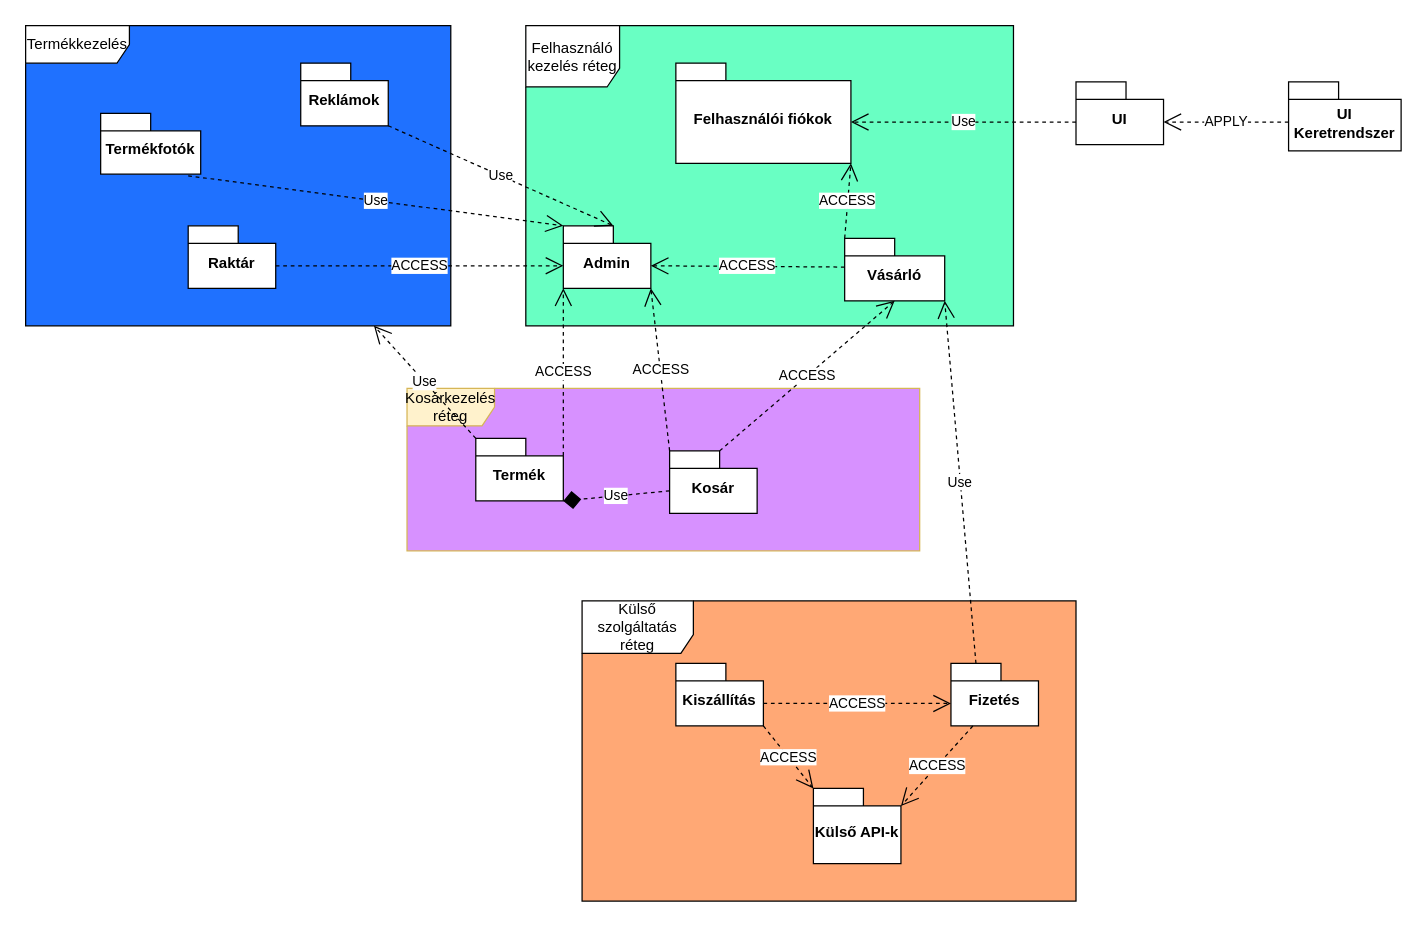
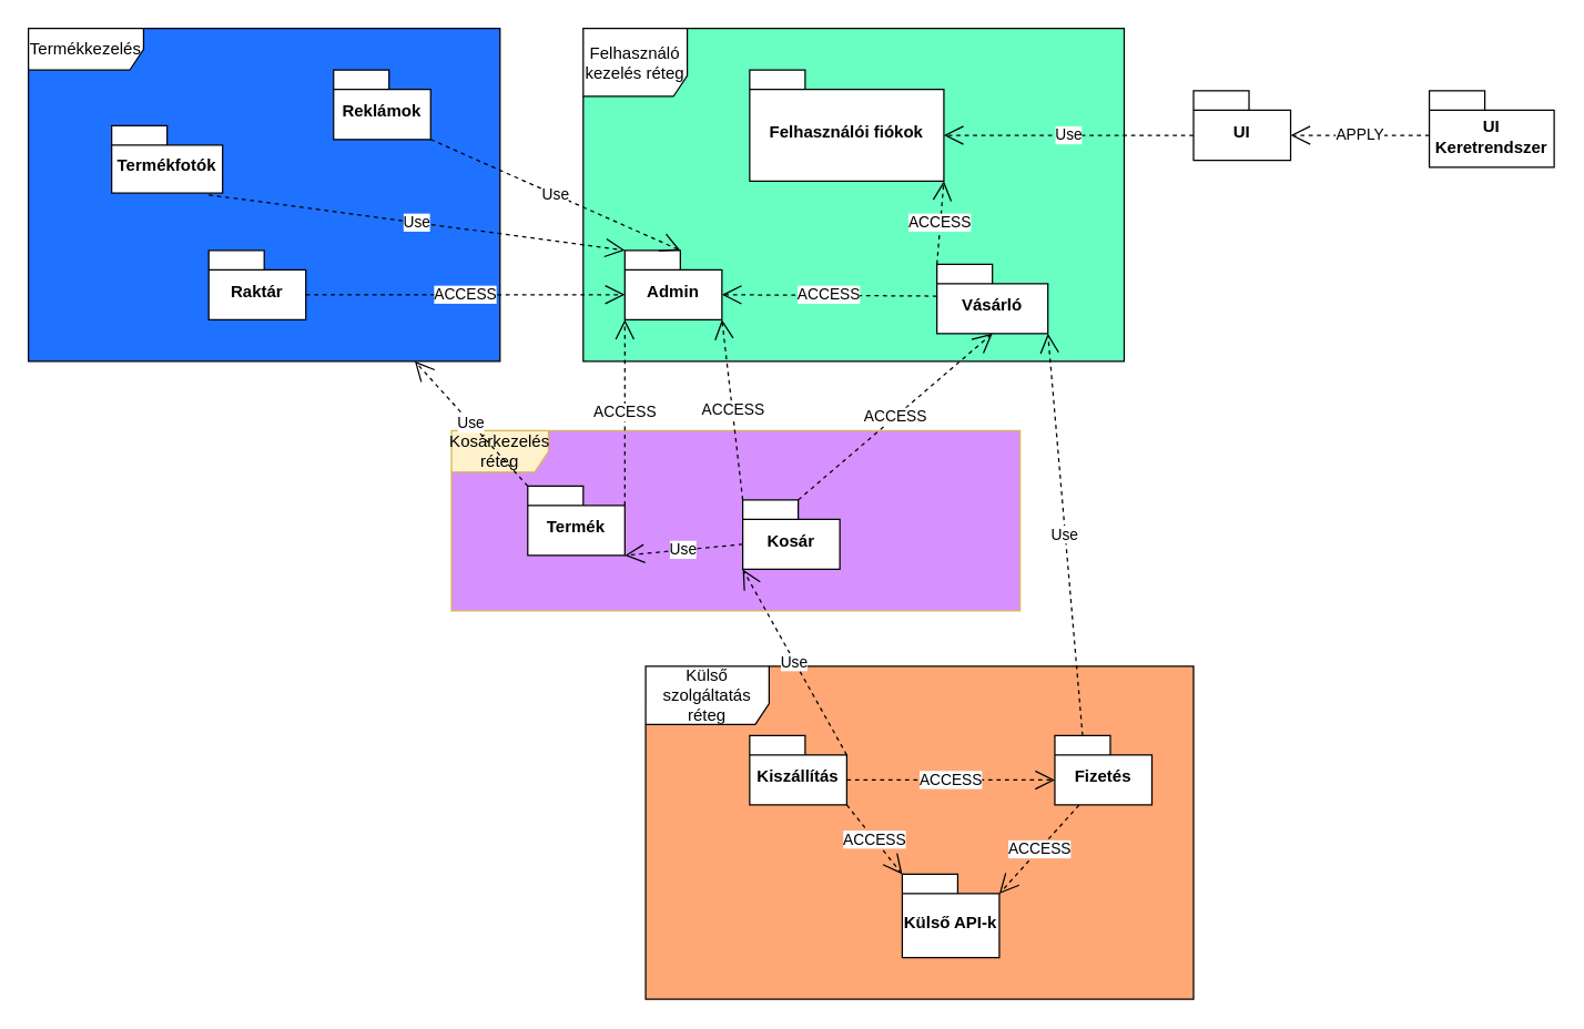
  <mxCell id="0" />
  <mxCell id="1" parent="0" />
  <mxCell id="2" value="Termékkezelés" style="shape=umlFrame;whiteSpace=wrap;html=1;pointerEvents=0;swimlaneFillColor=#1F71FF;width=83;" vertex="1" parent="1"><mxGeometry x="20" y="20" width="340" height="240" as="geometry" /></mxCell>
  <mxCell id="3" value="Külső szolgáltatás réteg" style="shape=umlFrame;whiteSpace=wrap;html=1;pointerEvents=0;swimlaneFillColor=#FFA875;width=89;overflow=fill;height=42;" vertex="1" parent="1"><mxGeometry x="465" y="480" width="395" height="240" as="geometry" /></mxCell>
  <mxCell id="4" value="Felhasználó kezelés réteg" style="shape=umlFrame;whiteSpace=wrap;html=1;pointerEvents=0;swimlaneFillColor=#69FFC3;width=75;height=49;fillOpacity=100;strokeOpacity=100;overflow=visible;perimeter=rectanglePerimeter;container=0;collapsible=0;dropTarget=0;expand=1;snapToPoint=0;allowArrows=1;connectable=1;" vertex="1" parent="1"><mxGeometry x="420" y="20" width="390" height="240" as="geometry" /></mxCell>
  <mxCell id="5" value="Kosárkezelés&lt;br&gt;réteg" style="shape=umlFrame;whiteSpace=wrap;html=1;pointerEvents=0;fillColor=#fff2cc;strokeColor=#d6b656;swimlaneFillColor=#D791FF;width=70;" vertex="1" parent="1"><mxGeometry x="325" y="310" width="410" height="130" as="geometry" /></mxCell>
  <mxCell id="6" value="Felhasználói fiókok" style="shape=folder;fontStyle=1;spacingTop=10;tabWidth=40;tabHeight=14;tabPosition=left;html=1;whiteSpace=wrap;" vertex="1" parent="1"><mxGeometry x="540" y="50" width="140" height="80" as="geometry" /></mxCell>
  <mxCell id="7" value="Admin" style="shape=folder;fontStyle=1;spacingTop=10;tabWidth=40;tabHeight=14;tabPosition=left;html=1;whiteSpace=wrap;" vertex="1" parent="1"><mxGeometry x="450" y="180" width="70" height="50" as="geometry" /></mxCell>
  <mxCell id="8" value="Vásárló" style="shape=folder;fontStyle=1;spacingTop=10;tabWidth=40;tabHeight=14;tabPosition=left;html=1;whiteSpace=wrap;" vertex="1" parent="1"><mxGeometry x="675" y="190" width="80" height="50" as="geometry" /></mxCell>
  <mxCell id="9" value="UI" style="shape=folder;fontStyle=1;spacingTop=10;tabWidth=40;tabHeight=14;tabPosition=left;html=1;whiteSpace=wrap;" vertex="1" parent="1"><mxGeometry x="860" y="65" width="70" height="50" as="geometry" /></mxCell>
  <mxCell id="10" value="Külső API-k" style="shape=folder;fontStyle=1;spacingTop=10;tabWidth=40;tabHeight=14;tabPosition=left;html=1;whiteSpace=wrap;" vertex="1" parent="1"><mxGeometry x="650" y="630" width="70" height="60" as="geometry" /></mxCell>
  <mxCell id="11" value="Fizetés" style="shape=folder;fontStyle=1;spacingTop=10;tabWidth=40;tabHeight=14;tabPosition=left;html=1;whiteSpace=wrap;" vertex="1" parent="1"><mxGeometry x="760" y="530" width="70" height="50" as="geometry" /></mxCell>
  <mxCell id="12" value="Kosár" style="shape=folder;fontStyle=1;spacingTop=10;tabWidth=40;tabHeight=14;tabPosition=left;html=1;whiteSpace=wrap;" vertex="1" parent="1"><mxGeometry x="535" y="360" width="70" height="50" as="geometry" /></mxCell>
  <mxCell id="13" value="Kiszállítás" style="shape=folder;fontStyle=1;spacingTop=10;tabWidth=40;tabHeight=14;tabPosition=left;html=1;whiteSpace=wrap;" vertex="1" parent="1"><mxGeometry x="540" y="530" width="70" height="50" as="geometry" /></mxCell>
  <mxCell id="14" value="Termék" style="shape=folder;fontStyle=1;spacingTop=10;tabWidth=40;tabHeight=14;tabPosition=left;html=1;whiteSpace=wrap;" vertex="1" parent="1"><mxGeometry x="380" y="350" width="70" height="50" as="geometry" /></mxCell>
  <mxCell id="15" value="ACCESS" style="endArrow=open;endSize=12;dashed=1;html=1;rounded=0;exitX=0;exitY=0;exitDx=70;exitDy=14;exitPerimeter=0;entryX=0;entryY=0;entryDx=0;entryDy=50;entryPerimeter=0;" edge="1" parent="1" source="14" target="7"><mxGeometry width="160" relative="1" as="geometry"><mxPoint x="590" y="410" as="sourcePoint" /><mxPoint x="500" y="340" as="targetPoint" /></mxGeometry></mxCell>
  <mxCell id="16" value="ACCESS" style="endArrow=open;endSize=12;dashed=1;html=1;rounded=0;exitX=0;exitY=0;exitDx=0;exitDy=0;exitPerimeter=0;entryX=0;entryY=0;entryDx=70;entryDy=50;entryPerimeter=0;" edge="1" parent="1" source="12" target="7"><mxGeometry width="160" relative="1" as="geometry"><mxPoint x="590" y="410" as="sourcePoint" /><mxPoint x="550" y="310" as="targetPoint" /></mxGeometry></mxCell>
  <mxCell id="17" value="ACCESS" style="endArrow=open;endSize=12;dashed=1;html=1;rounded=0;exitX=0;exitY=0;exitDx=40;exitDy=0;exitPerimeter=0;entryX=0.5;entryY=1;entryDx=0;entryDy=0;entryPerimeter=0;" edge="1" parent="1" source="12" target="8"><mxGeometry width="160" relative="1" as="geometry"><mxPoint x="590" y="310" as="sourcePoint" /><mxPoint x="780" y="330" as="targetPoint" /></mxGeometry></mxCell>
- <mxCell id="18" value="Use" style="endArrow=diamond;endSize=12;dashed=1;html=1;rounded=0;entryX=0;entryY=0;entryDx=70;entryDy=50;entryPerimeter=0;exitX=0;exitY=0;exitDx=0;exitDy=32;exitPerimeter=0;" edge="1" parent="1" source="12" target="14"><mxGeometry width="160" relative="1" as="geometry"><mxPoint x="590" y="410" as="sourcePoint" /><mxPoint x="750" y="410" as="targetPoint" /></mxGeometry></mxCell>
+ <mxCell id="18" value="Use" style="endArrow=open;endSize=12;dashed=1;html=1;rounded=0;entryX=0;entryY=0;entryDx=70;entryDy=50;entryPerimeter=0;exitX=0;exitY=0;exitDx=0;exitDy=32;exitPerimeter=0;" edge="1" parent="1" source="12" target="14"><mxGeometry width="160" relative="1" as="geometry"><mxPoint x="590" y="410" as="sourcePoint" /><mxPoint x="750" y="410" as="targetPoint" /></mxGeometry></mxCell>
  <mxCell id="19" value="Use" style="endArrow=open;endSize=12;dashed=1;html=1;rounded=0;exitX=0;exitY=0;exitDx=20;exitDy=0;exitPerimeter=0;entryX=0;entryY=0;entryDx=80;entryDy=50;entryPerimeter=0;" edge="1" parent="1" source="11" target="8"><mxGeometry width="160" relative="1" as="geometry"><mxPoint x="590" y="410" as="sourcePoint" /><mxPoint x="750" y="410" as="targetPoint" /></mxGeometry></mxCell>
  <mxCell id="20" value="ACCESS" style="endArrow=open;endSize=12;dashed=1;html=1;rounded=0;exitX=0;exitY=0;exitDx=70;exitDy=32;exitPerimeter=0;entryX=0;entryY=0;entryDx=0;entryDy=32;entryPerimeter=0;" edge="1" parent="1" source="13" target="11"><mxGeometry width="160" relative="1" as="geometry"><mxPoint x="590" y="310" as="sourcePoint" /><mxPoint x="750" y="310" as="targetPoint" /></mxGeometry></mxCell>
+ <mxCell id="21" value="Use" style="endArrow=open;endSize=12;dashed=1;html=1;rounded=0;exitX=0;exitY=0;exitDx=70;exitDy=14;exitPerimeter=0;entryX=0;entryY=0;entryDx=0;entryDy=50;entryPerimeter=0;" edge="1" parent="1" source="13" target="12"><mxGeometry width="160" relative="1" as="geometry"><mxPoint x="590" y="310" as="sourcePoint" /><mxPoint x="750" y="310" as="targetPoint" /></mxGeometry></mxCell>
  <mxCell id="22" value="Use" style="endArrow=open;endSize=12;dashed=1;html=1;rounded=0;entryX=0;entryY=0;entryDx=140;entryDy=47;entryPerimeter=0;exitX=0;exitY=0;exitDx=0;exitDy=32;exitPerimeter=0;" edge="1" parent="1" source="9" target="6"><mxGeometry width="160" relative="1" as="geometry"><mxPoint x="830" y="80" as="sourcePoint" /><mxPoint x="750" y="310" as="targetPoint" /></mxGeometry></mxCell>
  <mxCell id="23" value="ACCESS" style="endArrow=open;endSize=12;dashed=1;html=1;rounded=0;exitX=0;exitY=0;exitDx=70;exitDy=50;exitPerimeter=0;entryX=0;entryY=0;entryDx=0;entryDy=0;entryPerimeter=0;" edge="1" parent="1" source="13" target="10"><mxGeometry width="160" relative="1" as="geometry"><mxPoint x="590" y="410" as="sourcePoint" /><mxPoint x="750" y="410" as="targetPoint" /></mxGeometry></mxCell>
  <mxCell id="24" value="ACCESS" style="endArrow=open;endSize=12;dashed=1;html=1;rounded=0;exitX=0.25;exitY=1;exitDx=0;exitDy=0;exitPerimeter=0;entryX=0;entryY=0;entryDx=70;entryDy=14;entryPerimeter=0;" edge="1" parent="1" source="11" target="10"><mxGeometry width="160" relative="1" as="geometry"><mxPoint x="590" y="410" as="sourcePoint" /><mxPoint x="750" y="410" as="targetPoint" /></mxGeometry></mxCell>
  <mxCell id="25" value="Raktár" style="shape=folder;fontStyle=1;spacingTop=10;tabWidth=40;tabHeight=14;tabPosition=left;html=1;whiteSpace=wrap;" vertex="1" parent="1"><mxGeometry x="150" y="180" width="70" height="50" as="geometry" /></mxCell>
  <mxCell id="26" value="Use" style="endArrow=open;endSize=12;dashed=1;html=1;rounded=0;exitX=0;exitY=0;exitDx=0;exitDy=0;exitPerimeter=0;" edge="1" parent="1" source="14" target="2"><mxGeometry width="160" relative="1" as="geometry"><mxPoint x="280" y="410" as="sourcePoint" /><mxPoint x="440" y="410" as="targetPoint" /></mxGeometry></mxCell>
  <mxCell id="27" value="ACCESS" style="endArrow=open;endSize=12;dashed=1;html=1;rounded=0;exitX=0;exitY=0;exitDx=70;exitDy=32;exitPerimeter=0;entryX=0;entryY=0;entryDx=0;entryDy=32;entryPerimeter=0;" edge="1" parent="1" source="25" target="7"><mxGeometry width="160" relative="1" as="geometry"><mxPoint x="280" y="410" as="sourcePoint" /><mxPoint x="440" y="410" as="targetPoint" /></mxGeometry></mxCell>
  <mxCell id="28" value="ACCESS" style="endArrow=open;endSize=12;dashed=1;html=1;rounded=0;entryX=0;entryY=0;entryDx=70;entryDy=32;entryPerimeter=0;exitX=0;exitY=0;exitDx=0;exitDy=23;exitPerimeter=0;" edge="1" parent="1" source="8" target="7"><mxGeometry width="160" relative="1" as="geometry"><mxPoint x="280" y="410" as="sourcePoint" /><mxPoint x="440" y="410" as="targetPoint" /></mxGeometry></mxCell>
  <mxCell id="29" value="UI Keretrendszer" style="shape=folder;fontStyle=1;spacingTop=10;tabWidth=40;tabHeight=14;tabPosition=left;html=1;whiteSpace=wrap;" vertex="1" parent="1"><mxGeometry x="1030" y="65" width="90" height="55" as="geometry" /></mxCell>
  <mxCell id="30" value="APPLY" style="endArrow=open;endSize=12;dashed=1;html=1;rounded=0;entryX=0;entryY=0;entryDx=70;entryDy=32;entryPerimeter=0;exitX=0;exitY=0;exitDx=0;exitDy=32;exitPerimeter=0;" edge="1" parent="1" source="29" target="9"><mxGeometry width="160" relative="1" as="geometry"><mxPoint x="750" y="410" as="sourcePoint" /><mxPoint x="910" y="410" as="targetPoint" /></mxGeometry></mxCell>
  <mxCell id="31" value="ACCESS" style="endArrow=open;endSize=12;dashed=1;html=1;rounded=0;entryX=0;entryY=0;entryDx=140;entryDy=80;entryPerimeter=0;exitX=0;exitY=0;exitDx=0;exitDy=0;exitPerimeter=0;" edge="1" parent="1" source="8" target="6"><mxGeometry width="160" relative="1" as="geometry"><mxPoint x="750" y="410" as="sourcePoint" /><mxPoint x="910" y="410" as="targetPoint" /></mxGeometry></mxCell>
  <mxCell id="32" value="Termékfotók" style="shape=folder;fontStyle=1;spacingTop=10;tabWidth=40;tabHeight=14;tabPosition=left;html=1;whiteSpace=wrap;" vertex="1" parent="1"><mxGeometry x="80" y="90" width="80" height="48.75" as="geometry" /></mxCell>
  <mxCell id="33" value="Reklámok" style="shape=folder;fontStyle=1;spacingTop=10;tabWidth=40;tabHeight=14;tabPosition=left;html=1;whiteSpace=wrap;" vertex="1" parent="1"><mxGeometry x="240" y="50" width="70" height="50" as="geometry" /></mxCell>
  <mxCell id="34" value="Use" style="endArrow=open;endSize=12;dashed=1;html=1;rounded=0;exitX=0;exitY=0;exitDx=70;exitDy=50;exitPerimeter=0;entryX=0;entryY=0;entryDx=0;entryDy=0;entryPerimeter=0;" edge="1" parent="1" source="32" target="7"><mxGeometry width="160" relative="1" as="geometry"><mxPoint x="450" y="360" as="sourcePoint" /><mxPoint x="610" y="360" as="targetPoint" /></mxGeometry></mxCell>
  <mxCell id="35" value="Use" style="endArrow=open;endSize=12;dashed=1;html=1;rounded=0;exitX=0;exitY=0;exitDx=70;exitDy=50;exitPerimeter=0;entryX=0;entryY=0;entryDx=40;entryDy=0;entryPerimeter=0;" edge="1" parent="1" source="33" target="7"><mxGeometry width="160" relative="1" as="geometry"><mxPoint x="450" y="360" as="sourcePoint" /><mxPoint x="610" y="360" as="targetPoint" /></mxGeometry></mxCell>
